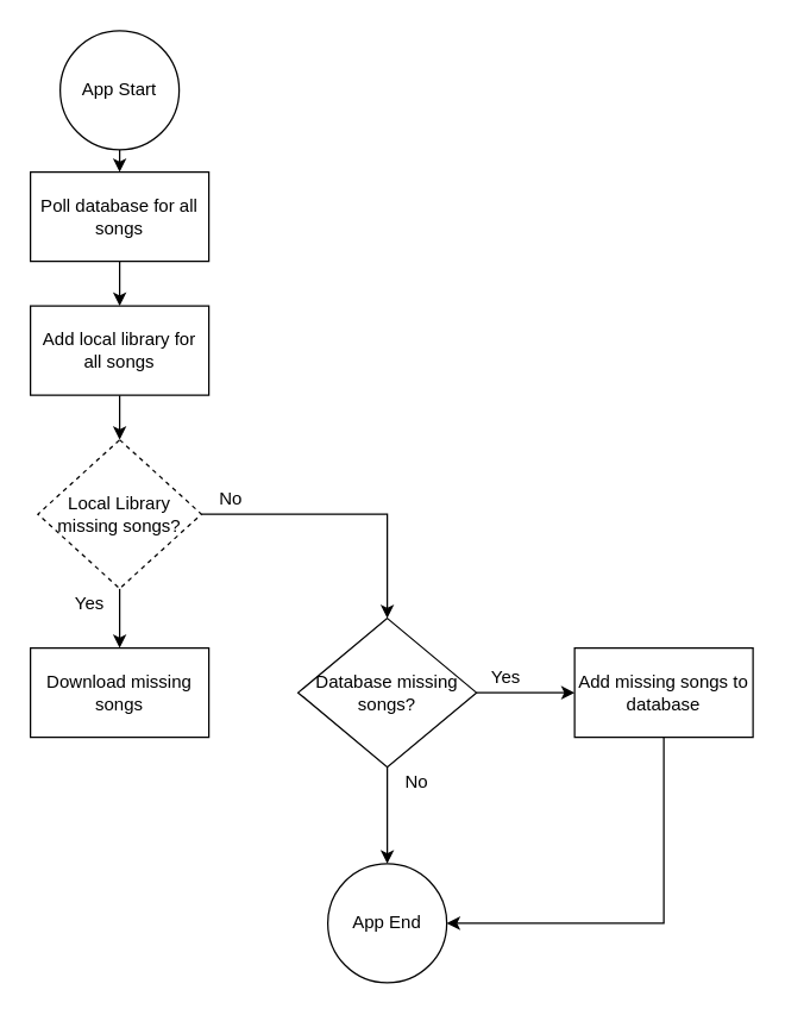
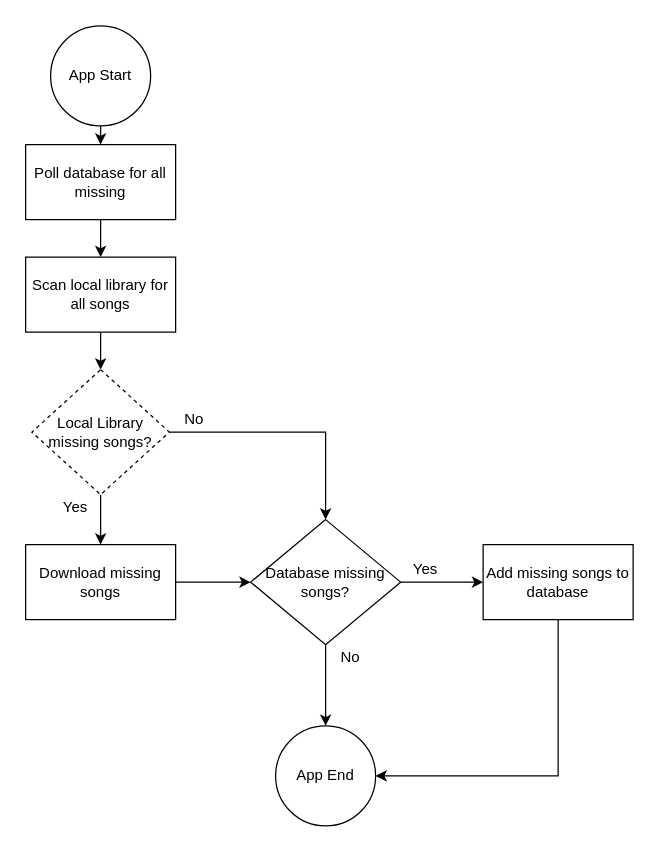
  <mxCell id="0" />
  <mxCell id="1" parent="0" />
  <mxCell id="2" style="edgeStyle=orthogonalEdgeStyle;rounded=0;orthogonalLoop=1;jettySize=auto;html=1;exitX=0.5;exitY=1;exitDx=0;exitDy=0;entryX=0.5;entryY=0;entryDx=0;entryDy=0;" edge="1" parent="1" source="3" target="5"><mxGeometry relative="1" as="geometry" /></mxCell>
  <mxCell id="3" value="App Start" style="ellipse;whiteSpace=wrap;html=1;aspect=fixed;" vertex="1" parent="1"><mxGeometry x="40" y="20" width="80" height="80" as="geometry" /></mxCell>
  <mxCell id="4" style="edgeStyle=orthogonalEdgeStyle;rounded=0;orthogonalLoop=1;jettySize=auto;html=1;exitX=0.5;exitY=1;exitDx=0;exitDy=0;entryX=0.5;entryY=0;entryDx=0;entryDy=0;" edge="1" parent="1" source="5" target="15"><mxGeometry relative="1" as="geometry" /></mxCell>
- <mxCell id="5" value="Poll database for all songs" style="rounded=0;whiteSpace=wrap;html=1;" vertex="1" parent="1"><mxGeometry x="20" y="115" width="120" height="60" as="geometry" /></mxCell>
+ <mxCell id="5" value="Poll database for all missing" style="rounded=0;whiteSpace=wrap;html=1;" vertex="1" parent="1"><mxGeometry x="20" y="115" width="120" height="60" as="geometry" /></mxCell>
  <mxCell id="6" style="edgeStyle=orthogonalEdgeStyle;rounded=0;orthogonalLoop=1;jettySize=auto;html=1;exitX=0.5;exitY=1;exitDx=0;exitDy=0;entryX=0.5;entryY=0;entryDx=0;entryDy=0;" edge="1" parent="1" source="8" target="10"><mxGeometry relative="1" as="geometry" /></mxCell>
  <mxCell id="7" style="edgeStyle=orthogonalEdgeStyle;rounded=0;orthogonalLoop=1;jettySize=auto;html=1;exitX=1;exitY=0.5;exitDx=0;exitDy=0;" edge="1" parent="1" source="8" target="13"><mxGeometry relative="1" as="geometry" /></mxCell>
  <mxCell id="8" value="Local Library missing songs?" style="rhombus;whiteSpace=wrap;html=1;dashed=1;" vertex="1" parent="1"><mxGeometry x="25" y="295" width="110" height="100" as="geometry" /></mxCell>
+ <mxCell id="9" style="edgeStyle=orthogonalEdgeStyle;rounded=0;orthogonalLoop=1;jettySize=auto;html=1;exitX=1;exitY=0.5;exitDx=0;exitDy=0;entryX=0;entryY=0.5;entryDx=0;entryDy=0;" edge="1" parent="1" source="10" target="13"><mxGeometry relative="1" as="geometry" /></mxCell>
  <mxCell id="10" value="Download missing songs" style="rounded=0;whiteSpace=wrap;html=1;" vertex="1" parent="1"><mxGeometry x="20" y="435" width="120" height="60" as="geometry" /></mxCell>
  <mxCell id="11" style="edgeStyle=orthogonalEdgeStyle;rounded=0;orthogonalLoop=1;jettySize=auto;html=1;exitX=1;exitY=0.5;exitDx=0;exitDy=0;entryX=0;entryY=0.5;entryDx=0;entryDy=0;" edge="1" parent="1" source="13" target="17"><mxGeometry relative="1" as="geometry" /></mxCell>
  <mxCell id="12" style="edgeStyle=orthogonalEdgeStyle;rounded=0;orthogonalLoop=1;jettySize=auto;html=1;exitX=0.5;exitY=1;exitDx=0;exitDy=0;entryX=0.5;entryY=0;entryDx=0;entryDy=0;" edge="1" parent="1" source="13" target="18"><mxGeometry relative="1" as="geometry" /></mxCell>
  <mxCell id="13" value="Database missing songs?" style="rhombus;whiteSpace=wrap;html=1;" vertex="1" parent="1"><mxGeometry x="200" y="415" width="120" height="100" as="geometry" /></mxCell>
  <mxCell id="14" style="edgeStyle=orthogonalEdgeStyle;rounded=0;orthogonalLoop=1;jettySize=auto;html=1;exitX=0.5;exitY=1;exitDx=0;exitDy=0;entryX=0.5;entryY=0;entryDx=0;entryDy=0;" edge="1" parent="1" source="15" target="8"><mxGeometry relative="1" as="geometry" /></mxCell>
- <mxCell id="15" value="Add local library for all songs" style="rounded=0;whiteSpace=wrap;html=1;" vertex="1" parent="1"><mxGeometry x="20" y="205" width="120" height="60" as="geometry" /></mxCell>
+ <mxCell id="15" value="Scan local library for all songs" style="rounded=0;whiteSpace=wrap;html=1;" vertex="1" parent="1"><mxGeometry x="20" y="205" width="120" height="60" as="geometry" /></mxCell>
  <mxCell id="16" style="edgeStyle=orthogonalEdgeStyle;rounded=0;orthogonalLoop=1;jettySize=auto;html=1;exitX=0.5;exitY=1;exitDx=0;exitDy=0;entryX=1;entryY=0.5;entryDx=0;entryDy=0;" edge="1" parent="1" source="17" target="18"><mxGeometry relative="1" as="geometry" /></mxCell>
  <mxCell id="17" value="Add missing songs to database" style="rounded=0;whiteSpace=wrap;html=1;" vertex="1" parent="1"><mxGeometry x="386" y="435" width="120" height="60" as="geometry" /></mxCell>
  <mxCell id="18" value="App End" style="ellipse;whiteSpace=wrap;html=1;aspect=fixed;" vertex="1" parent="1"><mxGeometry x="220" y="580" width="80" height="80" as="geometry" /></mxCell>
  <mxCell id="19" value="No" style="text;html=1;strokeColor=none;fillColor=none;align=center;verticalAlign=middle;whiteSpace=wrap;rounded=0;" vertex="1" parent="1"><mxGeometry x="135" y="325" width="40" height="20" as="geometry" /></mxCell>
  <mxCell id="20" value="Yes" style="text;html=1;strokeColor=none;fillColor=none;align=center;verticalAlign=middle;whiteSpace=wrap;rounded=0;" vertex="1" parent="1"><mxGeometry x="40" y="395" width="40" height="20" as="geometry" /></mxCell>
  <mxCell id="21" value="No" style="text;html=1;strokeColor=none;fillColor=none;align=center;verticalAlign=middle;whiteSpace=wrap;rounded=0;" vertex="1" parent="1"><mxGeometry x="260" y="515" width="40" height="20" as="geometry" /></mxCell>
  <mxCell id="22" value="Yes" style="text;html=1;strokeColor=none;fillColor=none;align=center;verticalAlign=middle;whiteSpace=wrap;rounded=0;" vertex="1" parent="1"><mxGeometry x="320" y="445" width="40" height="20" as="geometry" /></mxCell>
